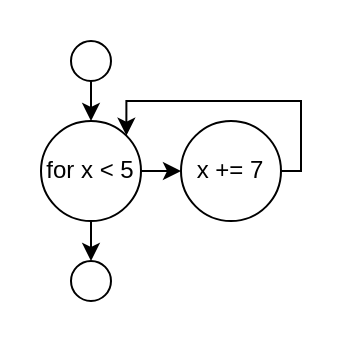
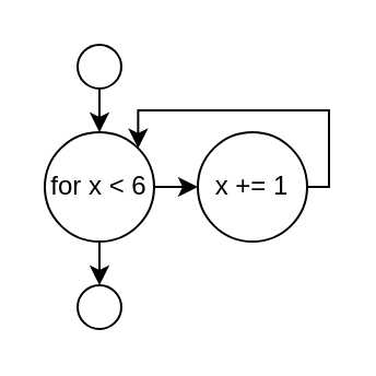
  <mxCell id="0" />
  <mxCell id="1" parent="0" />
  <mxCell id="2" style="edgeStyle=orthogonalEdgeStyle;rounded=0;orthogonalLoop=1;jettySize=auto;html=1;exitX=0.5;exitY=1;exitDx=0;exitDy=0;entryX=0.5;entryY=0;entryDx=0;entryDy=0;" edge="1" parent="1" source="4"><mxGeometry relative="1" as="geometry"><mxPoint x="45" y="130" as="targetPoint" /></mxGeometry></mxCell>
  <mxCell id="3" style="edgeStyle=orthogonalEdgeStyle;rounded=0;orthogonalLoop=1;jettySize=auto;html=1;exitX=1;exitY=0.5;exitDx=0;exitDy=0;entryX=0;entryY=0.5;entryDx=0;entryDy=0;" edge="1" parent="1" source="4" target="6"><mxGeometry relative="1" as="geometry" /></mxCell>
- <mxCell id="4" value="for x &amp;lt; 5" style="ellipse;whiteSpace=wrap;html=1;aspect=fixed;" vertex="1" parent="1"><mxGeometry x="20" y="60" width="50" height="50" as="geometry" /></mxCell>
+ <mxCell id="4" value="for x &amp;lt; 6" style="ellipse;whiteSpace=wrap;html=1;aspect=fixed;" vertex="1" parent="1"><mxGeometry x="20" y="60" width="50" height="50" as="geometry" /></mxCell>
  <mxCell id="5" style="edgeStyle=orthogonalEdgeStyle;rounded=0;orthogonalLoop=1;jettySize=auto;html=1;exitX=1;exitY=0.5;exitDx=0;exitDy=0;entryX=1;entryY=0;entryDx=0;entryDy=0;" edge="1" parent="1" source="6" target="4"><mxGeometry relative="1" as="geometry"><Array as="points"><mxPoint x="150" y="85" /><mxPoint x="150" y="50" /><mxPoint x="63" y="50" /></Array></mxGeometry></mxCell>
- <mxCell id="6" value="x += 7" style="ellipse;whiteSpace=wrap;html=1;aspect=fixed;" vertex="1" parent="1"><mxGeometry x="90" y="60" width="50" height="50" as="geometry" /></mxCell>
+ <mxCell id="6" value="x += 1" style="ellipse;whiteSpace=wrap;html=1;aspect=fixed;" vertex="1" parent="1"><mxGeometry x="90" y="60" width="50" height="50" as="geometry" /></mxCell>
  <mxCell id="7" style="edgeStyle=orthogonalEdgeStyle;rounded=0;orthogonalLoop=1;jettySize=auto;html=1;exitX=0.5;exitY=1;exitDx=0;exitDy=0;entryX=0.5;entryY=0;entryDx=0;entryDy=0;" edge="1" parent="1" target="4"><mxGeometry relative="1" as="geometry"><mxPoint x="45" y="40" as="sourcePoint" /></mxGeometry></mxCell>
  <mxCell id="8" value="" style="ellipse;whiteSpace=wrap;html=1;aspect=fixed;" vertex="1" parent="1"><mxGeometry x="35" y="20" width="20" height="20" as="geometry" /></mxCell>
  <mxCell id="9" value="" style="ellipse;whiteSpace=wrap;html=1;aspect=fixed;" vertex="1" parent="1"><mxGeometry x="35" y="130" width="20" height="20" as="geometry" /></mxCell>
